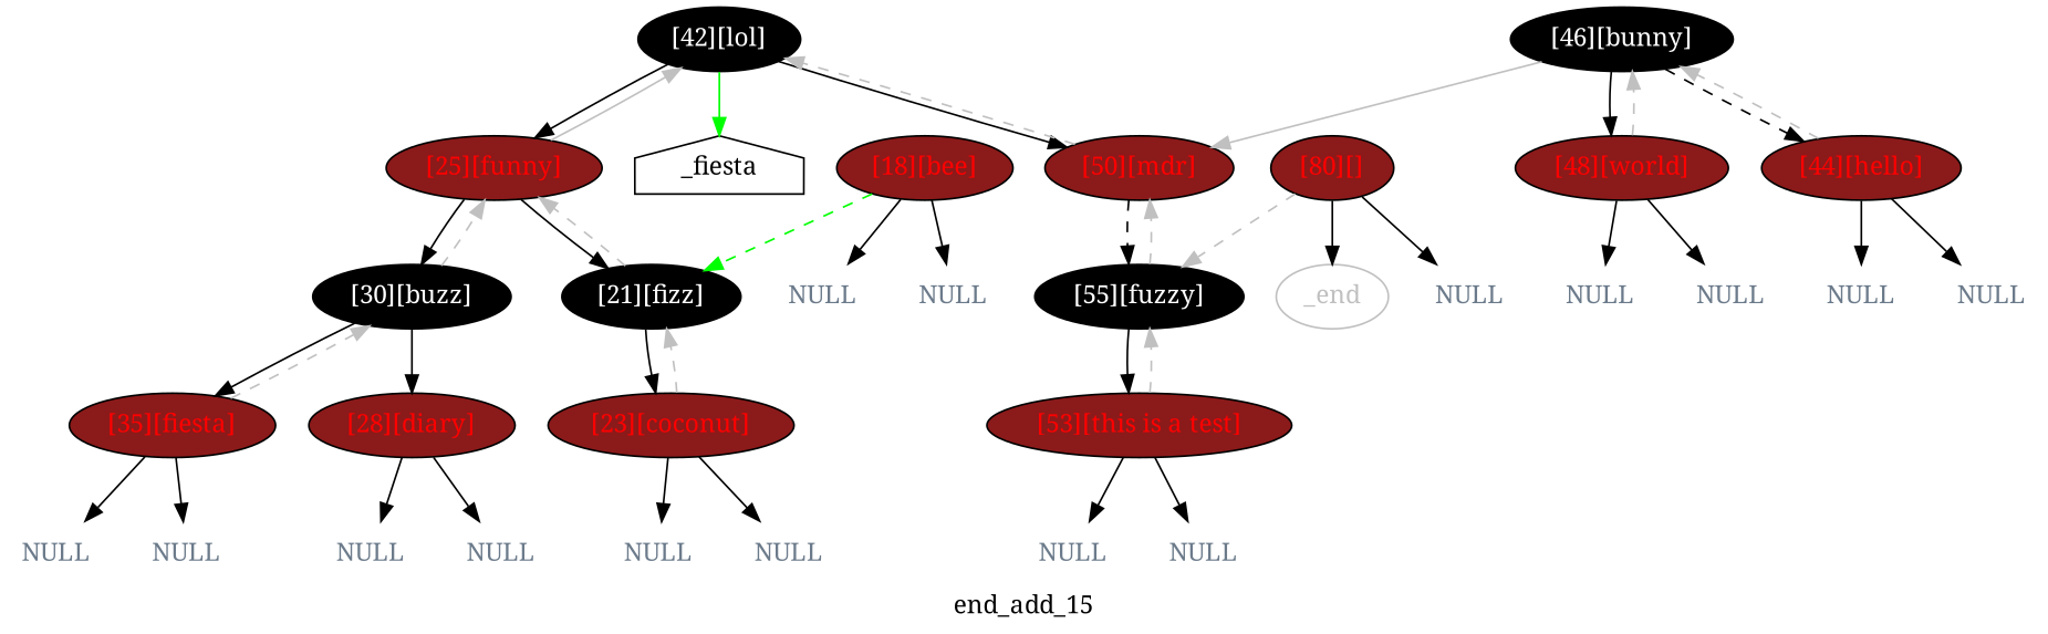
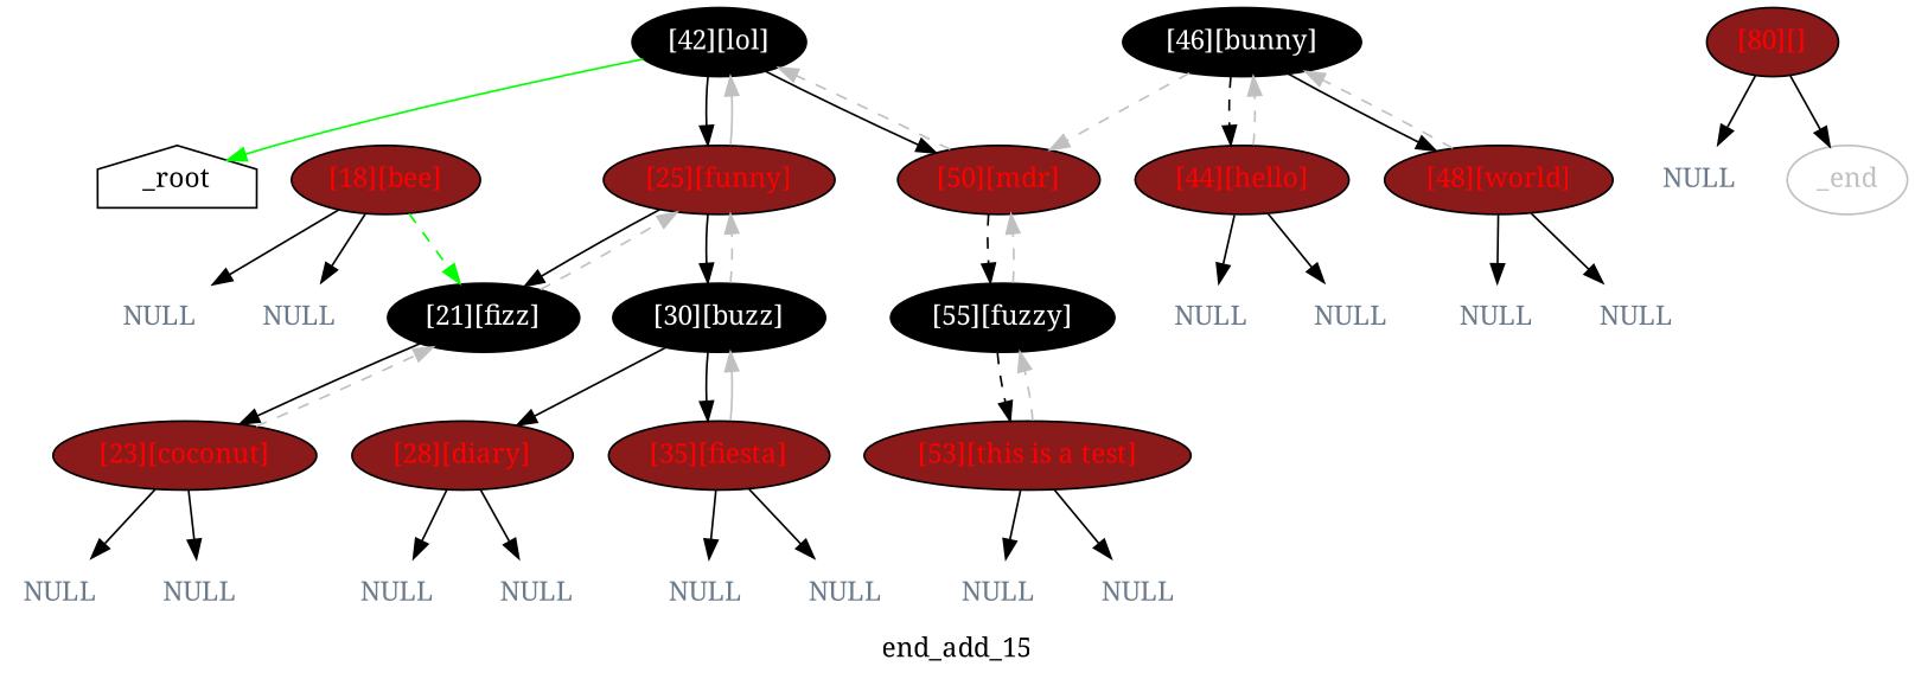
  digraph {
    fontname="Noto Serif"
    label=end_add_15
    node [fontname="Noto Serif" fontcolor=slategray4]
    edge [fontname="Noto Serif"]
-   _root [shape=house label=_fiesta fontcolor=""]
+   _root [shape=house fontcolor=""]
    "[42][lol]" [fillcolor=black fontcolor=white style=filled]
    "[25][funny]" [fillcolor=firebrick4 fontcolor=red1 style=filled]
    "[50][mdr]" [fillcolor=firebrick4 fontcolor=red1 style=filled]
    "[21][fizz]" [fillcolor=black fontcolor=white style=filled]
    "[30][buzz]" [fillcolor=black fontcolor=white style=filled]
    "[55][fuzzy]" [fillcolor=black fontcolor=white style=filled]
    "[18][bee]" [fillcolor=firebrick4 fontcolor=red1 style=filled]
    n9 [label=NULL shape=plaintext]
    n10 [label=NULL shape=plaintext]
    "[23][coconut]" [fillcolor=firebrick4 fontcolor=red1 style=filled]
    n12 [label=NULL shape=plaintext]
    n13 [label=NULL shape=plaintext]
    "[28][diary]" [fillcolor=firebrick4 fontcolor=red1 style=filled]
    "[35][fiesta]" [fillcolor=firebrick4 fontcolor=red1 style=filled]
    n16 [label=NULL shape=plaintext]
    n17 [label=NULL shape=plaintext]
    n18 [label=NULL shape=plaintext]
    n19 [label=NULL shape=plaintext]
    "[46][bunny]" [fillcolor=black fontcolor=white style=filled]
    "[44][hello]" [fillcolor=firebrick4 fontcolor=red1 style=filled]
    "[48][world]" [fillcolor=firebrick4 fontcolor=red1 style=filled]
    "[53][this is a test]" [fillcolor=firebrick4 fontcolor=red1 style=filled]
    n24 [label=NULL shape=plaintext]
    n25 [label=NULL shape=plaintext]
    n26 [label=NULL shape=plaintext]
    n27 [label=NULL shape=plaintext]
    n28 [label=NULL shape=plaintext]
    n29 [label=NULL shape=plaintext]
    "[80][]" [fillcolor=firebrick4 fontcolor=red1 style=filled]
    n31 [label=NULL shape=plaintext]
    _end [color=grey fontcolor=grey]
    "[42][lol]" -> _root [color=green]
    "[42][lol]" -> "[25][funny]"
    "[42][lol]" -> "[50][mdr]"
    "[25][funny]" -> "[42][lol]" [color=grey style=solid]
    "[25][funny]" -> "[21][fizz]"
    "[25][funny]" -> "[30][buzz]"
    "[50][mdr]" -> "[42][lol]" [color=grey style=dashed]
    "[50][mdr]" -> "[55][fuzzy]" [style=dashed]
    "[21][fizz]" -> "[25][funny]" [color=grey style=dashed]
    "[21][fizz]" -> "[23][coconut]"
    "[30][buzz]" -> "[25][funny]" [color=grey style=dashed]
    "[30][buzz]" -> "[28][diary]"
    "[30][buzz]" -> "[35][fiesta]"
    "[55][fuzzy]" -> "[50][mdr]" [color=grey style=dashed]
-   "[55][fuzzy]" -> "[53][this is a test]"
+   "[55][fuzzy]" -> "[53][this is a test]" [style=dashed]
    "[18][bee]" -> "[21][fizz]" [color=green style=dashed]
    "[18][bee]" -> n9
    "[18][bee]" -> n10
    "[23][coconut]" -> "[21][fizz]" [color=grey style=dashed]
    "[23][coconut]" -> n12
    "[23][coconut]" -> n13
    "[28][diary]" -> n16
    "[28][diary]" -> n17
-   "[35][fiesta]" -> "[30][buzz]" [color=grey style=dashed]
+   "[35][fiesta]" -> "[30][buzz]" [color=grey style=solid]
    "[35][fiesta]" -> n18
    "[35][fiesta]" -> n19
-   "[46][bunny]" -> "[50][mdr]" [color=grey style=solid]
+   "[46][bunny]" -> "[50][mdr]" [color=grey style=dashed]
    "[46][bunny]" -> "[44][hello]" [style=dashed]
    "[46][bunny]" -> "[48][world]"
    "[44][hello]" -> "[46][bunny]" [color=grey style=dashed]
    "[44][hello]" -> n24
    "[44][hello]" -> n25
    "[48][world]" -> "[46][bunny]" [color=grey style=dashed]
    "[48][world]" -> n26
    "[48][world]" -> n27
    "[53][this is a test]" -> "[55][fuzzy]" [color=grey style=dashed]
    "[53][this is a test]" -> n28
    "[53][this is a test]" -> n29
-   "[80][]" -> "[55][fuzzy]" [color=grey style=dashed]
    "[80][]" -> n31
    "[80][]" -> _end
  }
